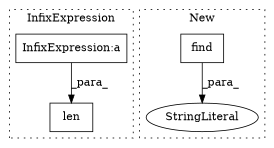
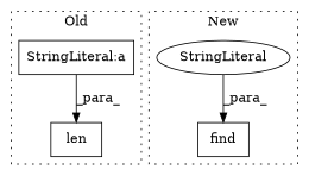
  digraph {
    node [a=32 shape=box]
    n1 [l="4,1" label=len s="3226,3280"]
-   n2 [a=27 l=3 label="InfixExpression:a" s=3922]
+   n2 [a=27 l=3 label="StringLiteral:a" s=3922]
    n3 [l="5,1" label=find s="3776,3792"]
    n4 [a=45 l=11 label=StringLiteral s=3781 shape=ellipse]
    subgraph cluster_1 {
-     label=InfixExpression
+     label=Old
      style=dotted
      n1
      n2
    }
    subgraph cluster_2 {
      label=New
      style=dotted
      n3
      n4
    }
    n2 -> n1 [label=_para_]
-   n3 -> n4 [label=_para_]
+   n4 -> n3 [label=_para_]
  }
